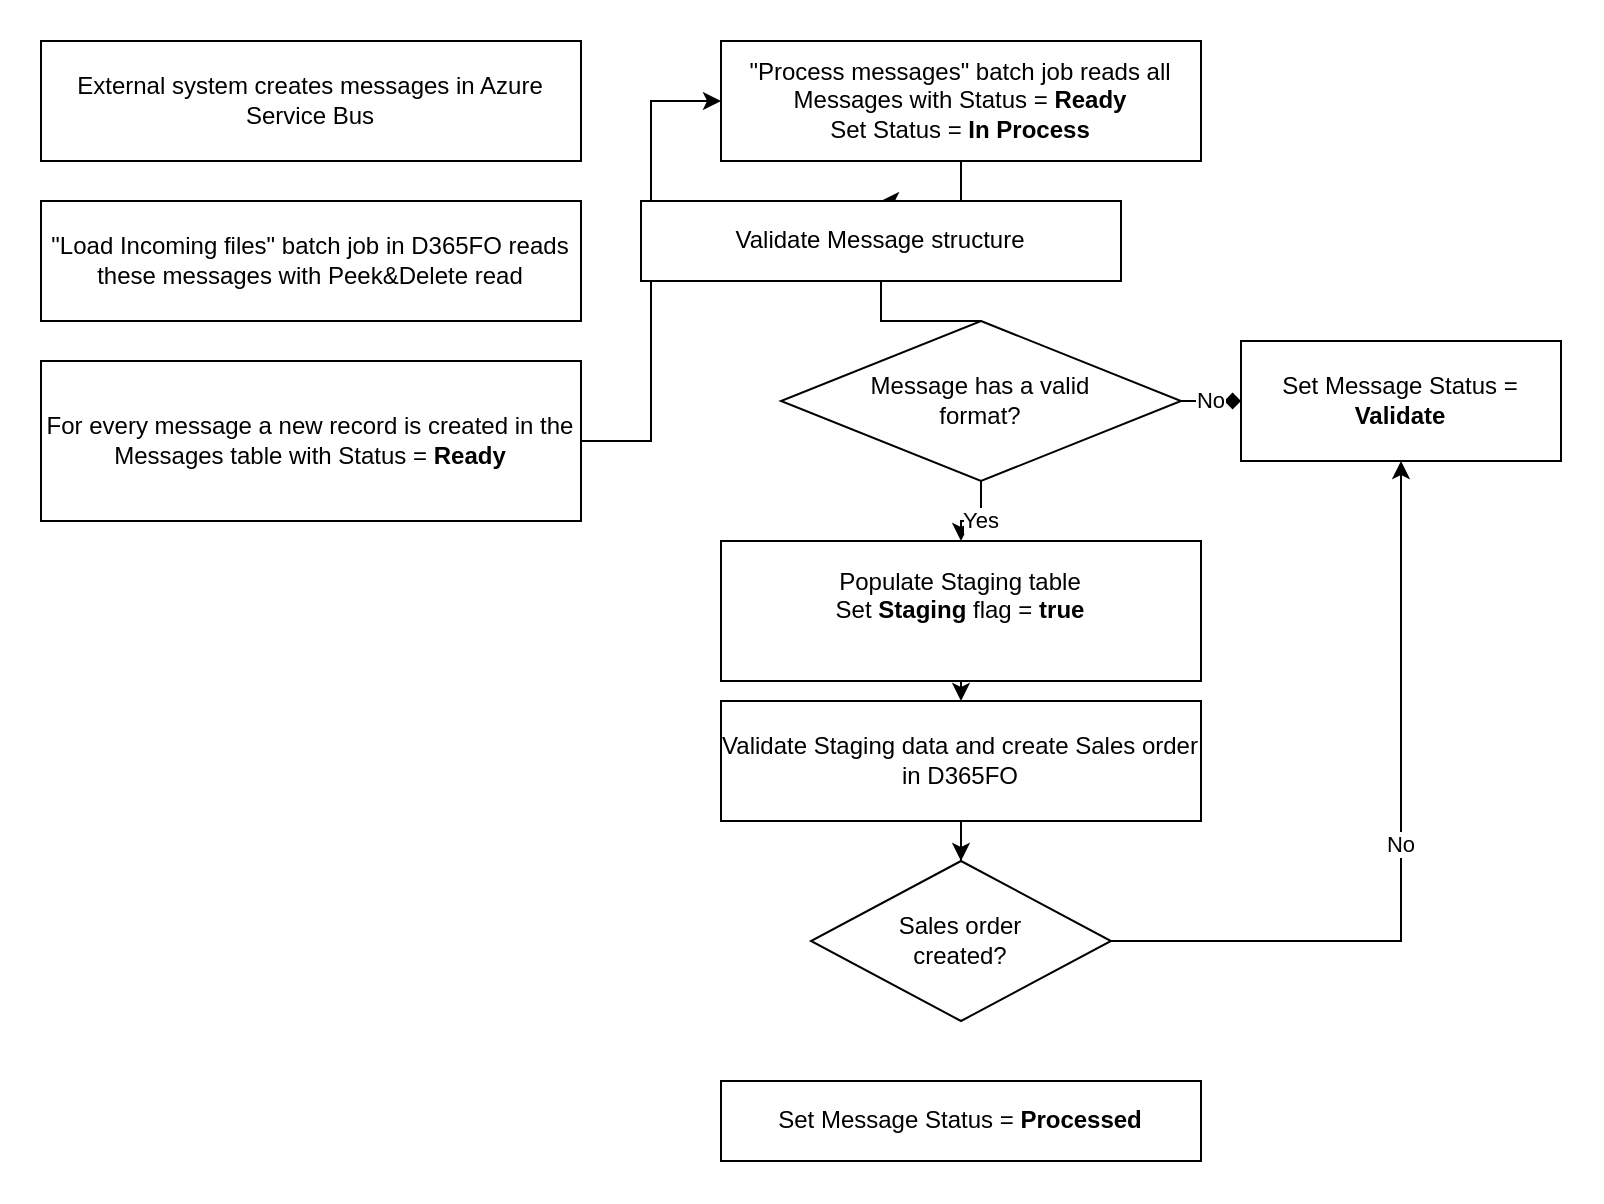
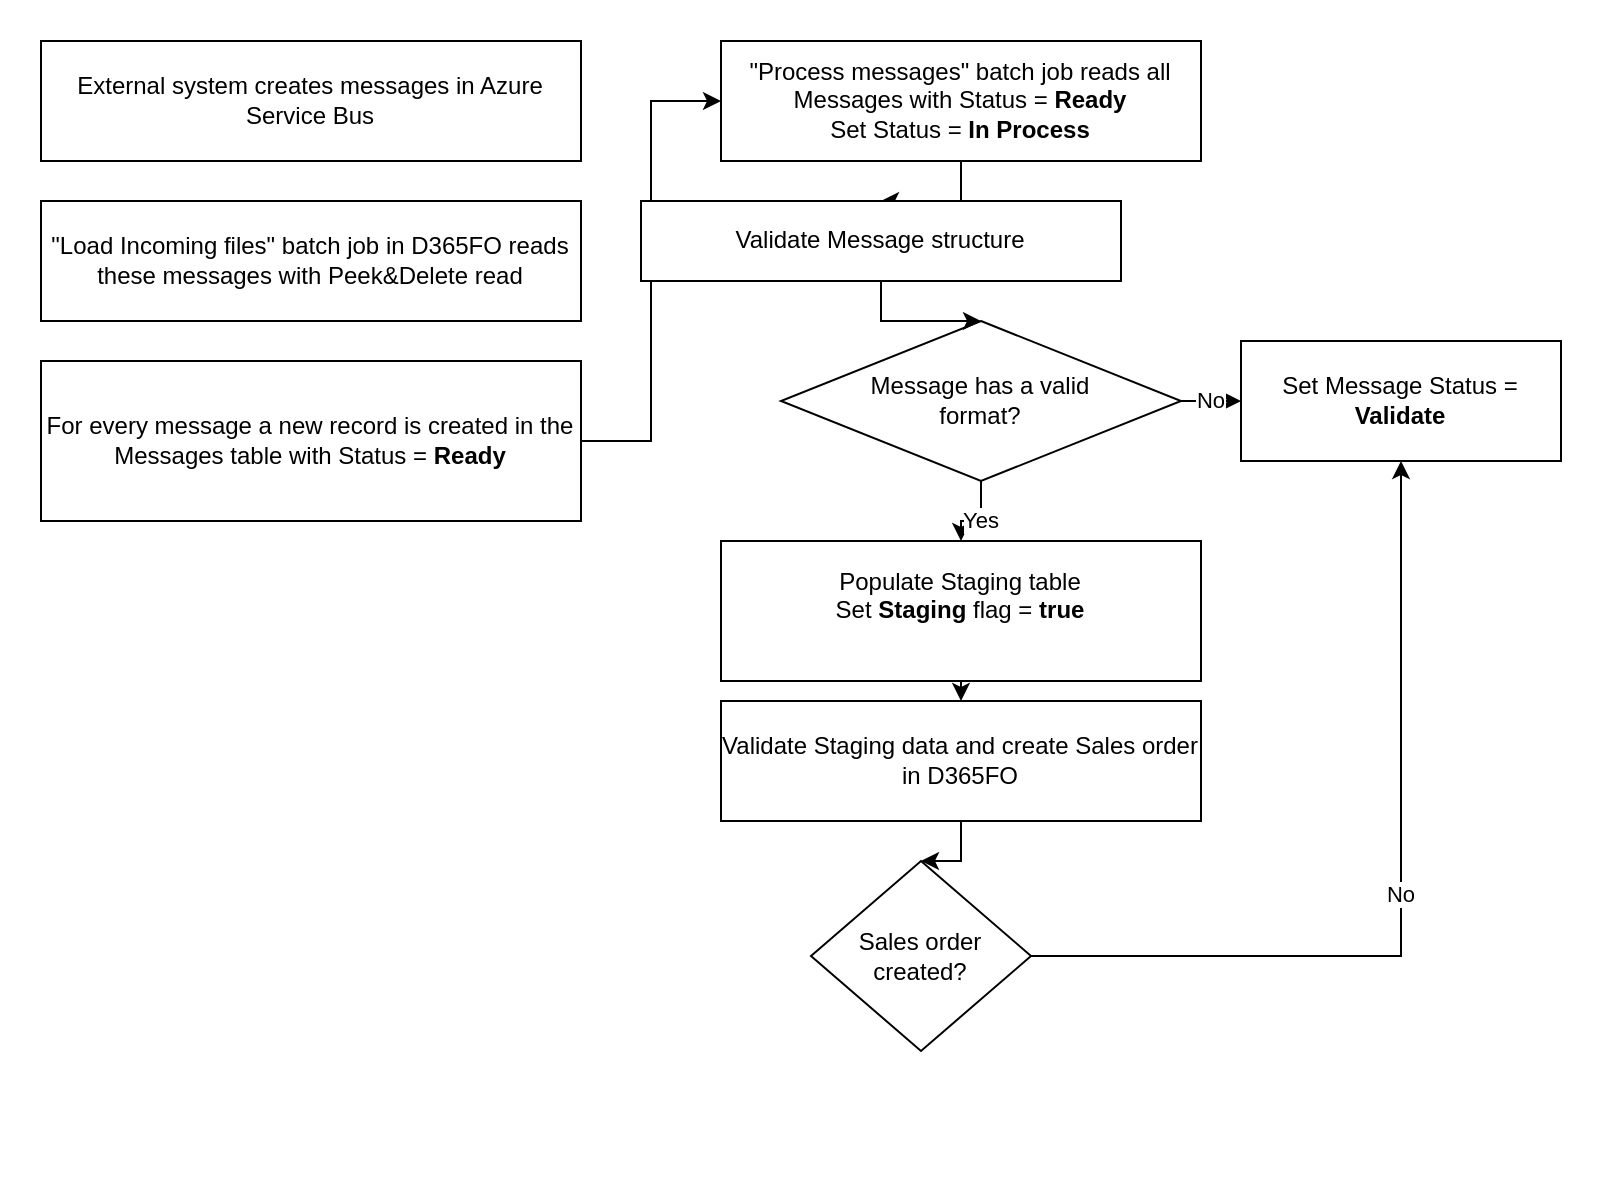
  <mxCell id="0" />
  <mxCell id="1" parent="0" />
  <mxCell id="2" value="External system creates messages in Azure Service Bus" style="rounded=0;whiteSpace=wrap;html=1;" parent="1" vertex="1"><mxGeometry x="20" y="20" width="270" height="60" as="geometry" /></mxCell>
  <mxCell id="3" value="Yes" style="edgeStyle=orthogonalEdgeStyle;rounded=0;orthogonalLoop=1;jettySize=auto;html=1;" parent="1" source="5" target="14" edge="1"><mxGeometry relative="1" as="geometry" /></mxCell>
- <mxCell id="4" value="No" style="edgeStyle=orthogonalEdgeStyle;rounded=0;orthogonalLoop=1;jettySize=auto;html=1;endArrow=diamond;" parent="1" source="5" target="20" edge="1"><mxGeometry relative="1" as="geometry" /></mxCell>
+ <mxCell id="4" value="No" style="edgeStyle=orthogonalEdgeStyle;rounded=0;orthogonalLoop=1;jettySize=auto;html=1;" parent="1" source="5" target="20" edge="1"><mxGeometry relative="1" as="geometry" /></mxCell>
  <mxCell id="5" value="&lt;div&gt;Message has a valid &lt;br&gt;&lt;/div&gt;&lt;div&gt;format?&lt;/div&gt;" style="rhombus;whiteSpace=wrap;html=1;" parent="1" vertex="1"><mxGeometry x="390" y="160" width="200" height="80" as="geometry" /></mxCell>
  <mxCell id="6" value="&quot;Load Incoming files&quot; batch job in D365FO reads these messages with Peek&amp;amp;Delete read" style="rounded=0;whiteSpace=wrap;html=1;" parent="1" vertex="1"><mxGeometry x="20" y="100" width="270" height="60" as="geometry" /></mxCell>
  <mxCell id="7" style="edgeStyle=orthogonalEdgeStyle;rounded=0;orthogonalLoop=1;jettySize=auto;html=1;entryX=0;entryY=0.5;entryDx=0;entryDy=0;" parent="1" source="8" target="10" edge="1"><mxGeometry relative="1" as="geometry" /></mxCell>
  <mxCell id="8" value="&lt;div&gt;For every message a new record is created in the Messages table with Status = &lt;b&gt;Ready&lt;/b&gt;&lt;/div&gt;" style="rounded=0;whiteSpace=wrap;html=1;" parent="1" vertex="1"><mxGeometry x="20" y="180" width="270" height="80" as="geometry" /></mxCell>
  <mxCell id="9" value="" style="edgeStyle=orthogonalEdgeStyle;rounded=0;orthogonalLoop=1;jettySize=auto;html=1;" parent="1" source="10" target="12" edge="1"><mxGeometry relative="1" as="geometry" /></mxCell>
  <mxCell id="10" value="&lt;div&gt;&quot;Process messages&quot; batch job reads all Messages with Status = &lt;b&gt;Ready&lt;/b&gt;&lt;/div&gt;&lt;div&gt;Set Status = &lt;b&gt;In Process&lt;br&gt;&lt;/b&gt;&lt;/div&gt;" style="rounded=0;whiteSpace=wrap;html=1;" parent="1" vertex="1"><mxGeometry x="360" y="20" width="240" height="60" as="geometry" /></mxCell>
- <mxCell id="11" value="" style="edgeStyle=orthogonalEdgeStyle;rounded=0;orthogonalLoop=1;jettySize=auto;html=1;endArrow=none;" parent="1" source="12" target="5" edge="1"><mxGeometry relative="1" as="geometry" /></mxCell>
+ <mxCell id="11" value="" style="edgeStyle=orthogonalEdgeStyle;rounded=0;orthogonalLoop=1;jettySize=auto;html=1;" parent="1" source="12" target="5" edge="1"><mxGeometry relative="1" as="geometry" /></mxCell>
  <mxCell id="12" value="Validate Message structure " style="rounded=0;whiteSpace=wrap;html=1;" parent="1" vertex="1"><mxGeometry x="320" y="100" width="240" height="40" as="geometry" /></mxCell>
  <mxCell id="13" style="edgeStyle=orthogonalEdgeStyle;rounded=0;orthogonalLoop=1;jettySize=auto;html=1;exitX=0.5;exitY=1;exitDx=0;exitDy=0;entryX=0.5;entryY=0;entryDx=0;entryDy=0;" parent="1" source="14" target="16" edge="1"><mxGeometry relative="1" as="geometry" /></mxCell>
  <mxCell id="14" value="&lt;div&gt;Populate Staging table&lt;/div&gt;&lt;div&gt;Set &lt;b&gt;Staging &lt;/b&gt;flag = &lt;b&gt;true&lt;/b&gt;&lt;br&gt;&lt;/div&gt;&lt;div&gt;&lt;br&gt;&lt;/div&gt;" style="rounded=0;whiteSpace=wrap;html=1;" parent="1" vertex="1"><mxGeometry x="360" y="270" width="240" height="70" as="geometry" /></mxCell>
  <mxCell id="15" value="" style="edgeStyle=orthogonalEdgeStyle;rounded=0;orthogonalLoop=1;jettySize=auto;html=1;" parent="1" source="16" target="18" edge="1"><mxGeometry relative="1" as="geometry" /></mxCell>
  <mxCell id="16" value="Validate Staging data and create Sales order in D365FO" style="rounded=0;whiteSpace=wrap;html=1;" parent="1" vertex="1"><mxGeometry x="360" y="350" width="240" height="60" as="geometry" /></mxCell>
  <mxCell id="17" value="No" style="edgeStyle=orthogonalEdgeStyle;rounded=0;orthogonalLoop=1;jettySize=auto;html=1;" parent="1" source="18" target="20" edge="1"><mxGeometry relative="1" as="geometry" /></mxCell>
- <mxCell id="18" value="&lt;div&gt;Sales order &lt;br&gt;&lt;/div&gt;&lt;div&gt;created?&lt;/div&gt;" style="rhombus;whiteSpace=wrap;html=1;" parent="1" vertex="1"><mxGeometry x="405" y="430" width="150" height="80" as="geometry" /></mxCell>
- <mxCell id="19" value="&lt;div&gt;Set Message Status = &lt;b&gt;Processed&lt;br&gt;&lt;/b&gt;&lt;/div&gt;" style="rounded=0;whiteSpace=wrap;html=1;" parent="1" vertex="1"><mxGeometry x="360" y="540" width="240" height="40" as="geometry" /></mxCell>
+ <mxCell id="18" value="&lt;div&gt;Sales order &lt;br&gt;&lt;/div&gt;&lt;div&gt;created?&lt;/div&gt;" style="rhombus;whiteSpace=wrap;html=1;" parent="1" vertex="1"><mxGeometry x="405" y="430" width="110" height="95" as="geometry" /></mxCell>
  <mxCell id="20" value="Set Message Status = &lt;b&gt;Validate&lt;/b&gt;" style="rounded=0;whiteSpace=wrap;html=1;" parent="1" vertex="1"><mxGeometry x="620" y="170" width="160" height="60" as="geometry" /></mxCell>
